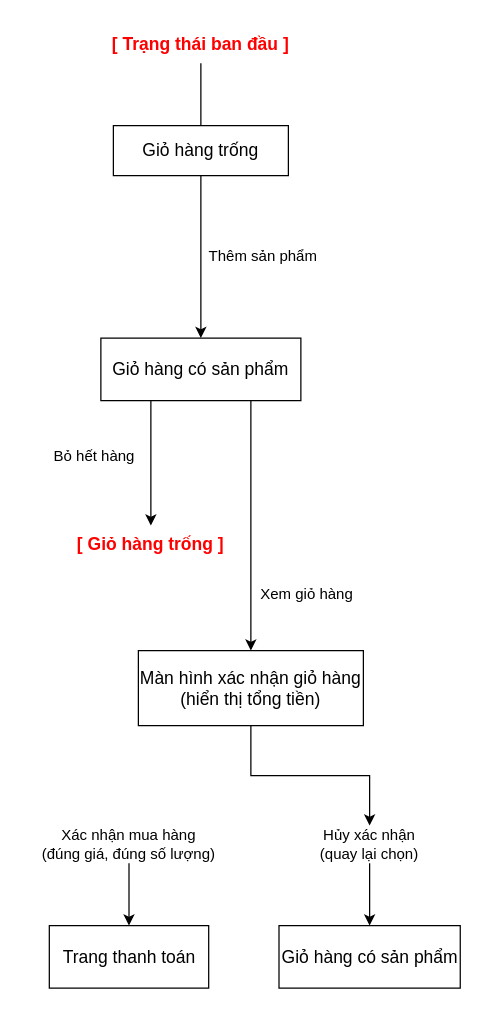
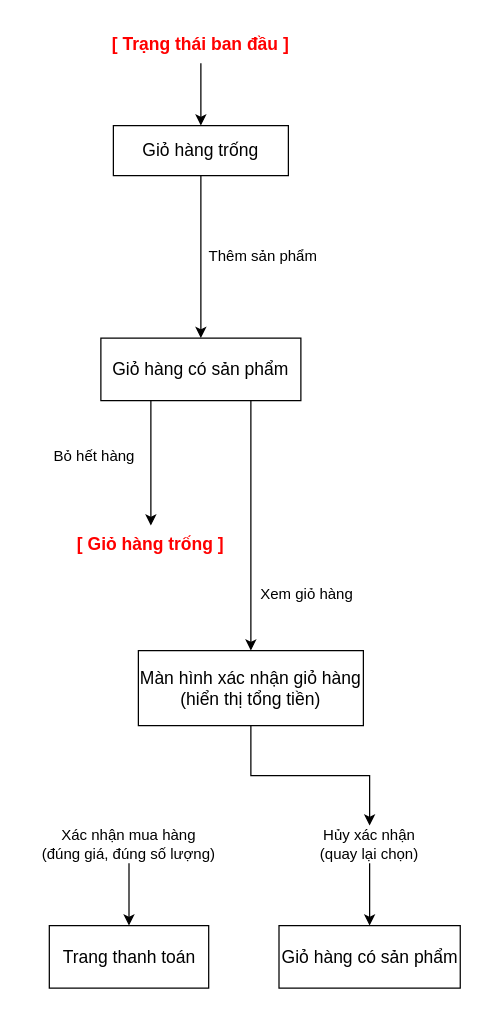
  <mxCell id="0" />
  <mxCell id="1" parent="0" />
- <mxCell id="2" style="rounded=0;orthogonalLoop=1;jettySize=auto;html=1;endArrow=none;" edge="1" parent="1" source="3" target="5"><mxGeometry relative="1" as="geometry" /></mxCell>
+ <mxCell id="2" style="rounded=0;orthogonalLoop=1;jettySize=auto;html=1;" edge="1" parent="1" source="3" target="5"><mxGeometry relative="1" as="geometry" /></mxCell>
  <mxCell id="3" value="&lt;font style=&quot;font-size: 14px;&quot;&gt;&lt;b&gt;[ Trạng thái ban đầu ]&lt;/b&gt;&lt;/font&gt;" style="text;html=1;align=center;verticalAlign=middle;whiteSpace=wrap;rounded=0;fontColor=#ff0000;" vertex="1" parent="1"><mxGeometry x="80" y="20" width="160" height="30" as="geometry" /></mxCell>
  <mxCell id="4" style="rounded=0;orthogonalLoop=1;jettySize=auto;html=1;" edge="1" parent="1" source="5" target="8"><mxGeometry relative="1" as="geometry" /></mxCell>
  <mxCell id="5" value="Giỏ hàng trống" style="rounded=0;whiteSpace=wrap;html=1;fontSize=14;" vertex="1" parent="1"><mxGeometry x="90" y="100" width="140" height="40" as="geometry" /></mxCell>
  <mxCell id="6" style="rounded=0;orthogonalLoop=1;jettySize=auto;html=1;exitX=0.25;exitY=1;exitDx=0;exitDy=0;" edge="1" parent="1" source="8" target="14"><mxGeometry relative="1" as="geometry" /></mxCell>
  <mxCell id="7" style="rounded=0;orthogonalLoop=1;jettySize=auto;html=1;exitX=0.75;exitY=1;exitDx=0;exitDy=0;" edge="1" parent="1" source="8" target="10"><mxGeometry relative="1" as="geometry"><mxPoint x="220" y="470" as="targetPoint" /></mxGeometry></mxCell>
  <mxCell id="8" value="Giỏ hàng có sản phẩm" style="rounded=0;whiteSpace=wrap;html=1;fontSize=14;" vertex="1" parent="1"><mxGeometry x="80" y="270" width="160" height="50" as="geometry" /></mxCell>
  <mxCell id="9" style="edgeStyle=orthogonalEdgeStyle;rounded=0;orthogonalLoop=1;jettySize=auto;html=1;" edge="1" parent="1" source="10" target="18"><mxGeometry relative="1" as="geometry"><mxPoint x="290" y="700" as="targetPoint" /></mxGeometry></mxCell>
  <mxCell id="10" value="Màn hình xác nhận giỏ hàng&lt;br&gt;(hiển thị tổng tiền)" style="rounded=0;whiteSpace=wrap;html=1;fontSize=14;" vertex="1" parent="1"><mxGeometry x="110" y="520" width="180" height="60" as="geometry" /></mxCell>
  <mxCell id="11" value="Trang thanh toán" style="rounded=0;whiteSpace=wrap;html=1;fontSize=14;" vertex="1" parent="1"><mxGeometry x="38.75" y="740" width="127.5" height="50" as="geometry" /></mxCell>
  <mxCell id="12" value="Giỏ hàng có sản phẩm" style="rounded=0;whiteSpace=wrap;html=1;fontSize=14;" vertex="1" parent="1"><mxGeometry x="222.5" y="740" width="145" height="50" as="geometry" /></mxCell>
  <mxCell id="13" value="Thêm sản phẩm" style="text;html=1;align=center;verticalAlign=middle;whiteSpace=wrap;rounded=0;fontSize=12;" vertex="1" parent="1"><mxGeometry x="160" y="190" width="100" height="30" as="geometry" /></mxCell>
  <mxCell id="14" value="&lt;font style=&quot;font-size: 14px;&quot;&gt;&lt;b&gt;[ Giỏ hàng trống ]&lt;/b&gt;&lt;/font&gt;" style="text;html=1;align=center;verticalAlign=middle;whiteSpace=wrap;rounded=0;fontColor=#ff0000;" vertex="1" parent="1"><mxGeometry x="40" y="420" width="160" height="30" as="geometry" /></mxCell>
  <mxCell id="15" value="Bỏ hết hàng" style="text;html=1;align=center;verticalAlign=middle;whiteSpace=wrap;rounded=0;fontSize=12;" vertex="1" parent="1"><mxGeometry x="30" y="350" width="90" height="30" as="geometry" /></mxCell>
  <mxCell id="16" value="Xem giỏ hàng" style="text;html=1;align=center;verticalAlign=middle;whiteSpace=wrap;rounded=0;fontSize=12;" vertex="1" parent="1"><mxGeometry x="200" y="460" width="90" height="30" as="geometry" /></mxCell>
  <mxCell id="17" style="rounded=0;orthogonalLoop=1;jettySize=auto;html=1;" edge="1" parent="1" source="18" target="12"><mxGeometry relative="1" as="geometry" /></mxCell>
  <mxCell id="18" value="Hủy xác nhận&lt;div&gt;(quay lại chọn)&lt;/div&gt;" style="text;html=1;align=center;verticalAlign=middle;whiteSpace=wrap;rounded=0;fontSize=12;" vertex="1" parent="1"><mxGeometry x="250" y="660" width="90" height="30" as="geometry" /></mxCell>
  <mxCell id="19" style="rounded=0;orthogonalLoop=1;jettySize=auto;html=1;" edge="1" parent="1" source="20" target="11"><mxGeometry relative="1" as="geometry" /></mxCell>
  <mxCell id="20" value="Xác nhận mua hàng&lt;div&gt;(đúng giá, đúng số lượng)&lt;/div&gt;" style="text;html=1;align=center;verticalAlign=middle;whiteSpace=wrap;rounded=0;fontSize=12;" vertex="1" parent="1"><mxGeometry x="20" y="660" width="165" height="30" as="geometry" /></mxCell>
